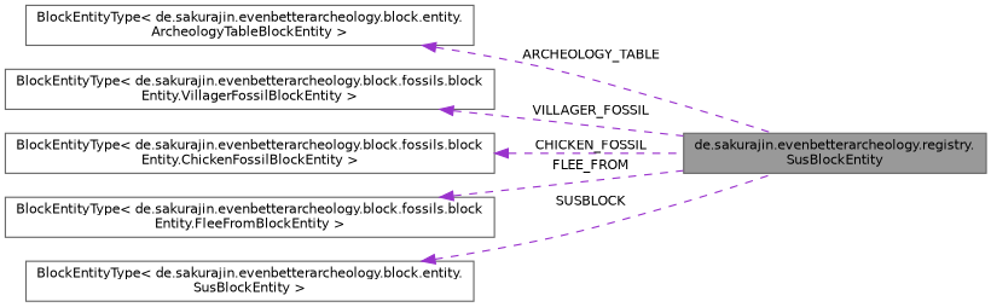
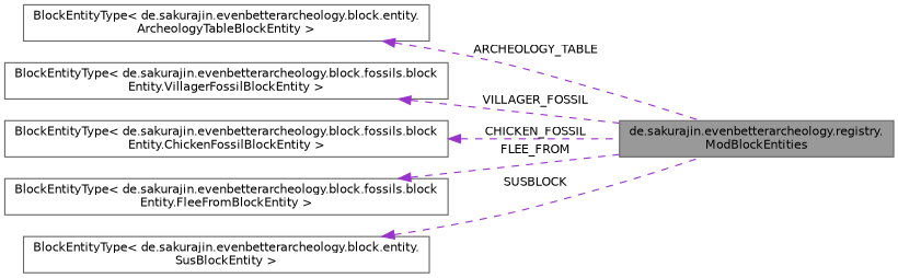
  digraph {
    rankdir=LR
    node [color=gray40 fillcolor=white fontname=Helvetica fontsize=10 shape=box style=filled]
    edge [color=darkorchid3 dir=back fontname=Helvetica fontsize=10 labelfontname=Helvetica labelfontsize=10 style=dashed]
-   n1 [fillcolor=grey60 fontcolor=black height=0.2 label="de.sakurajin.evenbetterarcheology.registry.\lSusBlockEntity" width=0.4]
+   n1 [fillcolor=grey60 fontcolor=black height=0.2 label="de.sakurajin.evenbetterarcheology.registry.\lModBlockEntities" width=0.4]
    n2 [height=0.2 label="BlockEntityType\< de.sakurajin.evenbetterarcheology.block.entity.\lArcheologyTableBlockEntity \>" width=0.4]
    n3 [height=0.2 label="BlockEntityType\< de.sakurajin.evenbetterarcheology.block.fossils.block\lEntity.VillagerFossilBlockEntity \>" width=0.4]
    n4 [height=0.2 label="BlockEntityType\< de.sakurajin.evenbetterarcheology.block.fossils.block\lEntity.ChickenFossilBlockEntity \>" width=0.4]
    n5 [height=0.2 label="BlockEntityType\< de.sakurajin.evenbetterarcheology.block.fossils.block\lEntity.FleeFromBlockEntity \>" width=0.4]
    n6 [height=0.2 label="BlockEntityType\< de.sakurajin.evenbetterarcheology.block.entity.\lSusBlockEntity \>" width=0.4]
    n2 -> n1 [label=" ARCHEOLOGY_TABLE"]
    n3 -> n1 [label=" VILLAGER_FOSSIL"]
    n4 -> n1 [label=" CHICKEN_FOSSIL"]
    n5 -> n1 [label=" FLEE_FROM"]
    n6 -> n1 [label=" SUSBLOCK"]
  }
